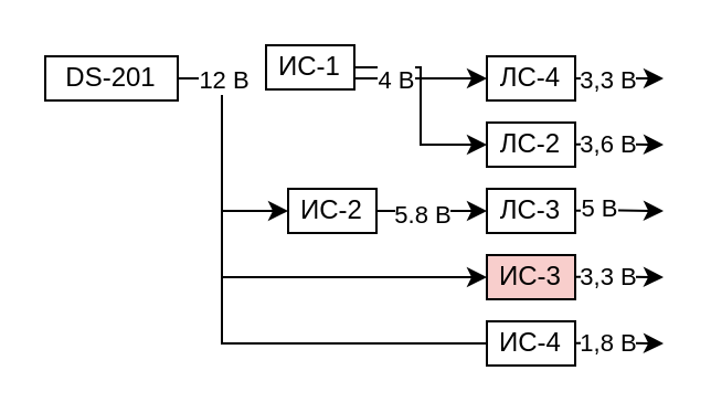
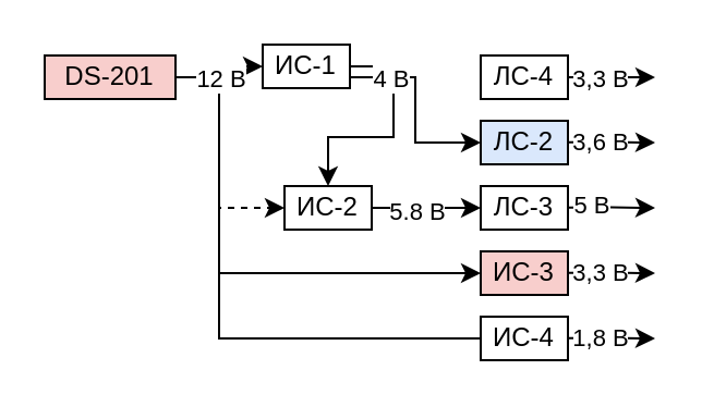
  <mxCell id="0" />
  <mxCell id="1" parent="0" />
- <mxCell id="3" style="edgeStyle=orthogonalEdgeStyle;rounded=0;orthogonalLoop=1;jettySize=auto;html=1;exitX=1;exitY=0.5;exitDx=0;exitDy=0;entryX=0;entryY=0.5;entryDx=0;entryDy=0;" edge="1" parent="1" source="7" target="14"><mxGeometry relative="1" as="geometry"><Array as="points"><mxPoint x="100" y="35" /><mxPoint x="100" y="95" /></Array></mxGeometry></mxCell>
+ <mxCell id="2" style="edgeStyle=orthogonalEdgeStyle;rounded=0;orthogonalLoop=1;jettySize=auto;html=1;exitX=1;exitY=0.5;exitDx=0;exitDy=0;entryX=0;entryY=0.5;entryDx=0;entryDy=0;" edge="1" parent="1" source="7" target="11"><mxGeometry relative="1" as="geometry" /></mxCell>
+ <mxCell id="3" style="edgeStyle=orthogonalEdgeStyle;rounded=0;orthogonalLoop=1;jettySize=auto;html=1;exitX=1;exitY=0.5;exitDx=0;exitDy=0;entryX=0;entryY=0.5;entryDx=0;entryDy=0;dashed=1;" edge="1" parent="1" source="7" target="14"><mxGeometry relative="1" as="geometry"><Array as="points"><mxPoint x="100" y="35" /><mxPoint x="100" y="95" /></Array></mxGeometry></mxCell>
  <mxCell id="4" style="edgeStyle=orthogonalEdgeStyle;rounded=0;orthogonalLoop=1;jettySize=auto;html=1;exitX=1;exitY=0.5;exitDx=0;exitDy=0;entryX=0;entryY=0.5;entryDx=0;entryDy=0;" edge="1" parent="1" source="7" target="15"><mxGeometry relative="1" as="geometry"><Array as="points"><mxPoint x="100" y="35" /><mxPoint x="100" y="125" /></Array></mxGeometry></mxCell>
  <mxCell id="5" style="edgeStyle=orthogonalEdgeStyle;rounded=0;orthogonalLoop=1;jettySize=auto;html=1;exitX=1;exitY=0.5;exitDx=0;exitDy=0;entryX=0;entryY=0.5;entryDx=0;entryDy=0;endArrow=none;" edge="1" parent="1" source="7" target="16"><mxGeometry relative="1" as="geometry"><Array as="points"><mxPoint x="100" y="35" /><mxPoint x="100" y="155" /></Array></mxGeometry></mxCell>
  <mxCell id="6" value="12 В" style="edgeLabel;html=1;align=center;verticalAlign=middle;resizable=0;points=[];" vertex="1" connectable="0" parent="5"><mxGeometry x="-0.92" relative="1" as="geometry"><mxPoint x="10" as="offset" /></mxGeometry></mxCell>
- <mxCell id="7" value="DS-201" style="rounded=0;whiteSpace=wrap;html=1;" vertex="1" parent="1"><mxGeometry x="20" y="25" width="60" height="20" as="geometry" /></mxCell>
- <mxCell id="8" style="edgeStyle=orthogonalEdgeStyle;rounded=0;orthogonalLoop=1;jettySize=auto;html=1;exitX=1;exitY=0.5;exitDx=0;exitDy=0;entryX=0;entryY=0.5;entryDx=0;entryDy=0;" edge="1" parent="1" source="11" target="19"><mxGeometry relative="1" as="geometry" /></mxCell>
+ <mxCell id="7" value="DS-201" style="rounded=0;whiteSpace=wrap;html=1;fillColor=#f8cecc;" vertex="1" parent="1"><mxGeometry x="20" y="25" width="60" height="20" as="geometry" /></mxCell>
+ <mxCell id="8" style="edgeStyle=orthogonalEdgeStyle;rounded=0;orthogonalLoop=1;jettySize=auto;html=1;exitX=1;exitY=0.5;exitDx=0;exitDy=0;" edge="1" parent="1" source="11" target="14"><mxGeometry relative="1" as="geometry" /></mxCell>
  <mxCell id="9" style="edgeStyle=orthogonalEdgeStyle;rounded=0;orthogonalLoop=1;jettySize=auto;html=1;exitX=1;exitY=0.5;exitDx=0;exitDy=0;entryX=0;entryY=0.5;entryDx=0;entryDy=0;" edge="1" parent="1" source="11" target="20"><mxGeometry relative="1" as="geometry"><Array as="points"><mxPoint x="190" y="35" /><mxPoint x="190" y="65" /></Array></mxGeometry></mxCell>
  <mxCell id="10" value="4 В" style="edgeLabel;html=1;align=center;verticalAlign=middle;resizable=0;points=[];" vertex="1" connectable="0" parent="9"><mxGeometry x="-0.617" y="1" relative="1" as="geometry"><mxPoint x="5" y="1" as="offset" /></mxGeometry></mxCell>
  <mxCell id="11" value="ИС-1" style="rounded=0;whiteSpace=wrap;html=1;" vertex="1" parent="1"><mxGeometry x="120" y="20" width="40" height="20" as="geometry" /></mxCell>
  <mxCell id="12" style="edgeStyle=orthogonalEdgeStyle;rounded=0;orthogonalLoop=1;jettySize=auto;html=1;exitX=1;exitY=0.5;exitDx=0;exitDy=0;entryX=0;entryY=0.5;entryDx=0;entryDy=0;" edge="1" parent="1" source="14" target="21"><mxGeometry relative="1" as="geometry"><Array as="points"><mxPoint x="190" y="95" /><mxPoint x="190" y="95" /></Array></mxGeometry></mxCell>
  <mxCell id="13" value="5.8 В" style="edgeLabel;html=1;align=center;verticalAlign=middle;resizable=0;points=[];" vertex="1" connectable="0" parent="12"><mxGeometry x="-0.2" y="-1" relative="1" as="geometry"><mxPoint as="offset" /></mxGeometry></mxCell>
  <mxCell id="14" value="ИС-2" style="rounded=0;whiteSpace=wrap;html=1;" vertex="1" parent="1"><mxGeometry x="130" y="85" width="40" height="20" as="geometry" /></mxCell>
  <mxCell id="15" value="ИС-3" style="rounded=0;whiteSpace=wrap;html=1;fillColor=#f8cecc;" vertex="1" parent="1"><mxGeometry x="220" y="115" width="40" height="20" as="geometry" /></mxCell>
  <mxCell id="16" value="ИС-4" style="rounded=0;whiteSpace=wrap;html=1;" vertex="1" parent="1"><mxGeometry x="220" y="145" width="40" height="20" as="geometry" /></mxCell>
  <mxCell id="17" style="edgeStyle=orthogonalEdgeStyle;rounded=0;orthogonalLoop=1;jettySize=auto;html=1;exitX=1;exitY=0.5;exitDx=0;exitDy=0;" edge="1" parent="1" source="19"><mxGeometry relative="1" as="geometry"><mxPoint x="300" y="35" as="targetPoint" /></mxGeometry></mxCell>
  <mxCell id="18" value="3,3 В" style="edgeLabel;html=1;align=center;verticalAlign=middle;resizable=0;points=[];" vertex="1" connectable="0" parent="17"><mxGeometry x="-0.245" relative="1" as="geometry"><mxPoint x="-1" as="offset" /></mxGeometry></mxCell>
  <mxCell id="19" value="ЛС-4" style="rounded=0;whiteSpace=wrap;html=1;" vertex="1" parent="1"><mxGeometry x="220" y="25" width="40" height="20" as="geometry" /></mxCell>
- <mxCell id="20" value="ЛС-2" style="rounded=0;whiteSpace=wrap;html=1;" vertex="1" parent="1"><mxGeometry x="220" y="55" width="40" height="20" as="geometry" /></mxCell>
+ <mxCell id="20" value="ЛС-2" style="rounded=0;whiteSpace=wrap;html=1;fillColor=#dae8fc;" vertex="1" parent="1"><mxGeometry x="220" y="55" width="40" height="20" as="geometry" /></mxCell>
  <mxCell id="21" value="ЛС-3" style="rounded=0;whiteSpace=wrap;html=1;" vertex="1" parent="1"><mxGeometry x="220" y="85" width="40" height="20" as="geometry" /></mxCell>
  <mxCell id="22" style="edgeStyle=orthogonalEdgeStyle;rounded=0;orthogonalLoop=1;jettySize=auto;html=1;exitX=1;exitY=0.5;exitDx=0;exitDy=0;" edge="1" parent="1"><mxGeometry relative="1" as="geometry"><mxPoint x="300" y="65" as="targetPoint" /><mxPoint x="260" y="64.83" as="sourcePoint" /><Array as="points"><mxPoint x="280" y="65" /><mxPoint x="300" y="65" /></Array></mxGeometry></mxCell>
  <mxCell id="23" value="3,6 В" style="edgeLabel;html=1;align=center;verticalAlign=middle;resizable=0;points=[];" vertex="1" connectable="0" parent="22"><mxGeometry x="-0.312" relative="1" as="geometry"><mxPoint x="1" as="offset" /></mxGeometry></mxCell>
  <mxCell id="24" style="edgeStyle=orthogonalEdgeStyle;rounded=0;orthogonalLoop=1;jettySize=auto;html=1;exitX=1;exitY=0.5;exitDx=0;exitDy=0;" edge="1" parent="1"><mxGeometry relative="1" as="geometry"><mxPoint x="300" y="95" as="targetPoint" /><mxPoint x="260" y="94.83" as="sourcePoint" /><Array as="points"><mxPoint x="280" y="95" /><mxPoint x="300" y="95" /></Array></mxGeometry></mxCell>
  <mxCell id="25" value="5 В" style="edgeLabel;html=1;align=center;verticalAlign=middle;resizable=0;points=[];" vertex="1" connectable="0" parent="24"><mxGeometry x="-0.582" y="1" relative="1" as="geometry"><mxPoint x="3" as="offset" /></mxGeometry></mxCell>
  <mxCell id="26" style="edgeStyle=orthogonalEdgeStyle;rounded=0;orthogonalLoop=1;jettySize=auto;html=1;exitX=1;exitY=0.5;exitDx=0;exitDy=0;" edge="1" parent="1"><mxGeometry relative="1" as="geometry"><mxPoint x="300" y="125" as="targetPoint" /><mxPoint x="260" y="124.83" as="sourcePoint" /><Array as="points"><mxPoint x="280" y="125" /><mxPoint x="300" y="125" /></Array></mxGeometry></mxCell>
  <mxCell id="27" value="3,3 В" style="edgeLabel;html=1;align=center;verticalAlign=middle;resizable=0;points=[];" vertex="1" connectable="0" parent="26"><mxGeometry x="-0.205" relative="1" as="geometry"><mxPoint x="-1" as="offset" /></mxGeometry></mxCell>
  <mxCell id="28" style="edgeStyle=orthogonalEdgeStyle;rounded=0;orthogonalLoop=1;jettySize=auto;html=1;exitX=1;exitY=0.5;exitDx=0;exitDy=0;" edge="1" parent="1"><mxGeometry relative="1" as="geometry"><mxPoint x="300" y="155" as="targetPoint" /><mxPoint x="260" y="154.83" as="sourcePoint" /><Array as="points"><mxPoint x="280" y="155" /><mxPoint x="300" y="155" /></Array></mxGeometry></mxCell>
  <mxCell id="29" value="1,8 В" style="edgeLabel;html=1;align=center;verticalAlign=middle;resizable=0;points=[];" vertex="1" connectable="0" parent="28"><mxGeometry x="-0.581" relative="1" as="geometry"><mxPoint x="7" as="offset" /></mxGeometry></mxCell>
